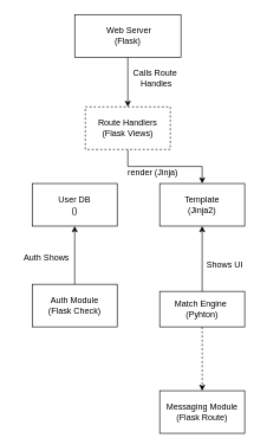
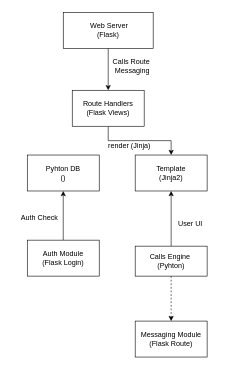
  <mxCell id="0" style=";html=1;" />
  <mxCell id="1" style=";html=1;" parent="0" />
  <mxCell id="2" value="" style="edgeStyle=orthogonalEdgeStyle;rounded=0;orthogonalLoop=1;jettySize=auto;html=1;" edge="1" parent="1" source="3" target="5"><mxGeometry relative="1" as="geometry" /></mxCell>
  <mxCell id="3" value="&amp;nbsp;Web Server&lt;div&gt;(Flask)&lt;/div&gt;" style="rounded=0;whiteSpace=wrap;html=1;" vertex="1" parent="1"><mxGeometry x="105" y="20" width="150" height="60" as="geometry" /></mxCell>
  <mxCell id="4" value="" style="edgeStyle=orthogonalEdgeStyle;rounded=0;orthogonalLoop=1;jettySize=auto;html=1;" edge="1" parent="1" source="5" target="6"><mxGeometry relative="1" as="geometry" /></mxCell>
- <mxCell id="5" value="Route Handlers&lt;div&gt;(Flask Views)&lt;/div&gt;" style="whiteSpace=wrap;html=1;rounded=0;dashed=1;" vertex="1" parent="1"><mxGeometry x="120" y="150" width="120" height="60" as="geometry" /></mxCell>
+ <mxCell id="5" value="Route Handlers&lt;div&gt;(Flask Views)&lt;/div&gt;" style="whiteSpace=wrap;html=1;rounded=0;" vertex="1" parent="1"><mxGeometry x="120" y="150" width="120" height="60" as="geometry" /></mxCell>
  <mxCell id="6" value="Template&lt;div&gt;(Jinja2)&lt;/div&gt;" style="whiteSpace=wrap;html=1;rounded=0;" vertex="1" parent="1"><mxGeometry x="225" y="258" width="120" height="60" as="geometry" /></mxCell>
- <mxCell id="7" value="Calls Route&amp;nbsp;&lt;div&gt;Handles&lt;/div&gt;" style="text;html=1;align=center;verticalAlign=middle;resizable=0;points=[];autosize=1;strokeColor=none;fillColor=none;" vertex="1" parent="1"><mxGeometry x="175" y="90" width="90" height="40" as="geometry" /></mxCell>
+ <mxCell id="7" value="Calls Route&amp;nbsp;&lt;div&gt;Messaging&lt;/div&gt;" style="text;html=1;align=center;verticalAlign=middle;resizable=0;points=[];autosize=1;strokeColor=none;fillColor=none;" vertex="1" parent="1"><mxGeometry x="175" y="90" width="90" height="40" as="geometry" /></mxCell>
  <mxCell id="8" value="render (Jinja)" style="text;html=1;align=center;verticalAlign=middle;resizable=0;points=[];autosize=1;strokeColor=none;fillColor=none;" vertex="1" parent="1"><mxGeometry x="170" y="228" width="90" height="30" as="geometry" /></mxCell>
- <mxCell id="9" value="User DB&lt;div&gt;()&lt;/div&gt;" style="whiteSpace=wrap;html=1;rounded=0;" vertex="1" parent="1"><mxGeometry x="45" y="258" width="120" height="60" as="geometry" /></mxCell>
+ <mxCell id="9" value="Pyhton DB&lt;div&gt;()&lt;/div&gt;" style="whiteSpace=wrap;html=1;rounded=0;" vertex="1" parent="1"><mxGeometry x="45" y="258" width="120" height="60" as="geometry" /></mxCell>
  <mxCell id="10" value="" style="edgeStyle=orthogonalEdgeStyle;rounded=0;orthogonalLoop=1;jettySize=auto;html=1;" edge="1" parent="1" source="12" target="6"><mxGeometry relative="1" as="geometry" /></mxCell>
  <mxCell id="11" value="" style="edgeStyle=orthogonalEdgeStyle;rounded=0;orthogonalLoop=1;jettySize=auto;html=1;dashed=1;" edge="1" parent="1" source="12" target="14"><mxGeometry relative="1" as="geometry" /></mxCell>
- <mxCell id="12" value="Match Engine&amp;nbsp;&lt;div&gt;(Pyhton)&lt;/div&gt;" style="rounded=0;whiteSpace=wrap;html=1;" vertex="1" parent="1"><mxGeometry x="225" y="410" width="120" height="50" as="geometry" /></mxCell>
- <mxCell id="13" value="&amp;nbsp;Shows UI" style="text;html=1;align=center;verticalAlign=middle;resizable=0;points=[];autosize=1;strokeColor=none;fillColor=none;" vertex="1" parent="1"><mxGeometry x="275" y="358" width="80" height="30" as="geometry" /></mxCell>
- <mxCell id="14" value="Messaging Module&lt;div&gt;(Flask Route)&lt;/div&gt;" style="whiteSpace=wrap;html=1;rounded=0;" vertex="1" parent="1"><mxGeometry x="225" y="550" width="120" height="60" as="geometry" /></mxCell>
+ <mxCell id="12" value="Calls Engine&amp;nbsp;&lt;div&gt;(Pyhton)&lt;/div&gt;" style="rounded=0;whiteSpace=wrap;html=1;" vertex="1" parent="1"><mxGeometry x="225" y="410" width="120" height="50" as="geometry" /></mxCell>
+ <mxCell id="13" value="&amp;nbsp;User UI" style="text;html=1;align=center;verticalAlign=middle;resizable=0;points=[];autosize=1;strokeColor=none;fillColor=none;" vertex="1" parent="1"><mxGeometry x="275" y="358" width="80" height="30" as="geometry" /></mxCell>
+ <mxCell id="14" value="Messaging Module&lt;div&gt;(Flask Route)&lt;/div&gt;" style="whiteSpace=wrap;html=1;rounded=0;" vertex="1" parent="1"><mxGeometry x="225" y="535" width="120" height="60" as="geometry" /></mxCell>
  <mxCell id="15" value="" style="edgeStyle=orthogonalEdgeStyle;rounded=0;orthogonalLoop=1;jettySize=auto;html=1;" edge="1" parent="1" source="16" target="9"><mxGeometry relative="1" as="geometry" /></mxCell>
- <mxCell id="16" value="Auth Module&lt;div&gt;(Flask Check)&lt;/div&gt;" style="rounded=0;whiteSpace=wrap;html=1;" vertex="1" parent="1"><mxGeometry x="45" y="400" width="120" height="60" as="geometry" /></mxCell>
- <mxCell id="17" value="Auth Shows" style="text;html=1;align=center;verticalAlign=middle;resizable=0;points=[];autosize=1;strokeColor=none;fillColor=none;" vertex="1" parent="1"><mxGeometry x="20" y="348" width="90" height="30" as="geometry" /></mxCell>
+ <mxCell id="16" value="Auth Module&lt;div&gt;(Flask Login)&lt;/div&gt;" style="rounded=0;whiteSpace=wrap;html=1;" vertex="1" parent="1"><mxGeometry x="45" y="400" width="120" height="60" as="geometry" /></mxCell>
+ <mxCell id="17" value="Auth Check" style="text;html=1;align=center;verticalAlign=middle;resizable=0;points=[];autosize=1;strokeColor=none;fillColor=none;" vertex="1" parent="1"><mxGeometry x="20" y="348" width="90" height="30" as="geometry" /></mxCell>
